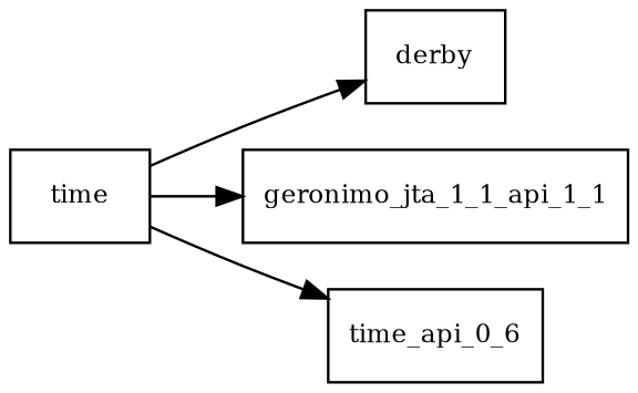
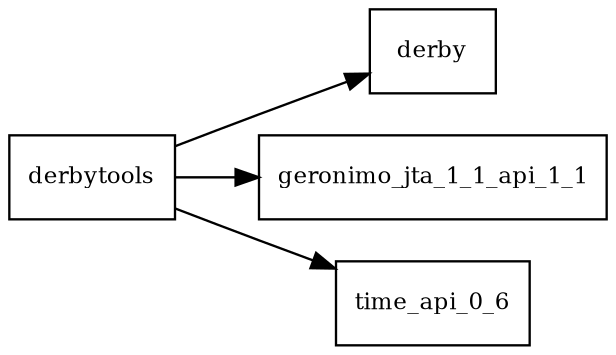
  digraph {
    rankdir=LR
    node [fontsize=10.0 shape=box]
-   derbytools [label=time]
+   derbytools
    derby
    n3 [label=geronimo_jta_1_1_api_1_1]
    time_api_0_6
    derbytools -> derby
    derbytools -> n3
    derbytools -> time_api_0_6
  }
